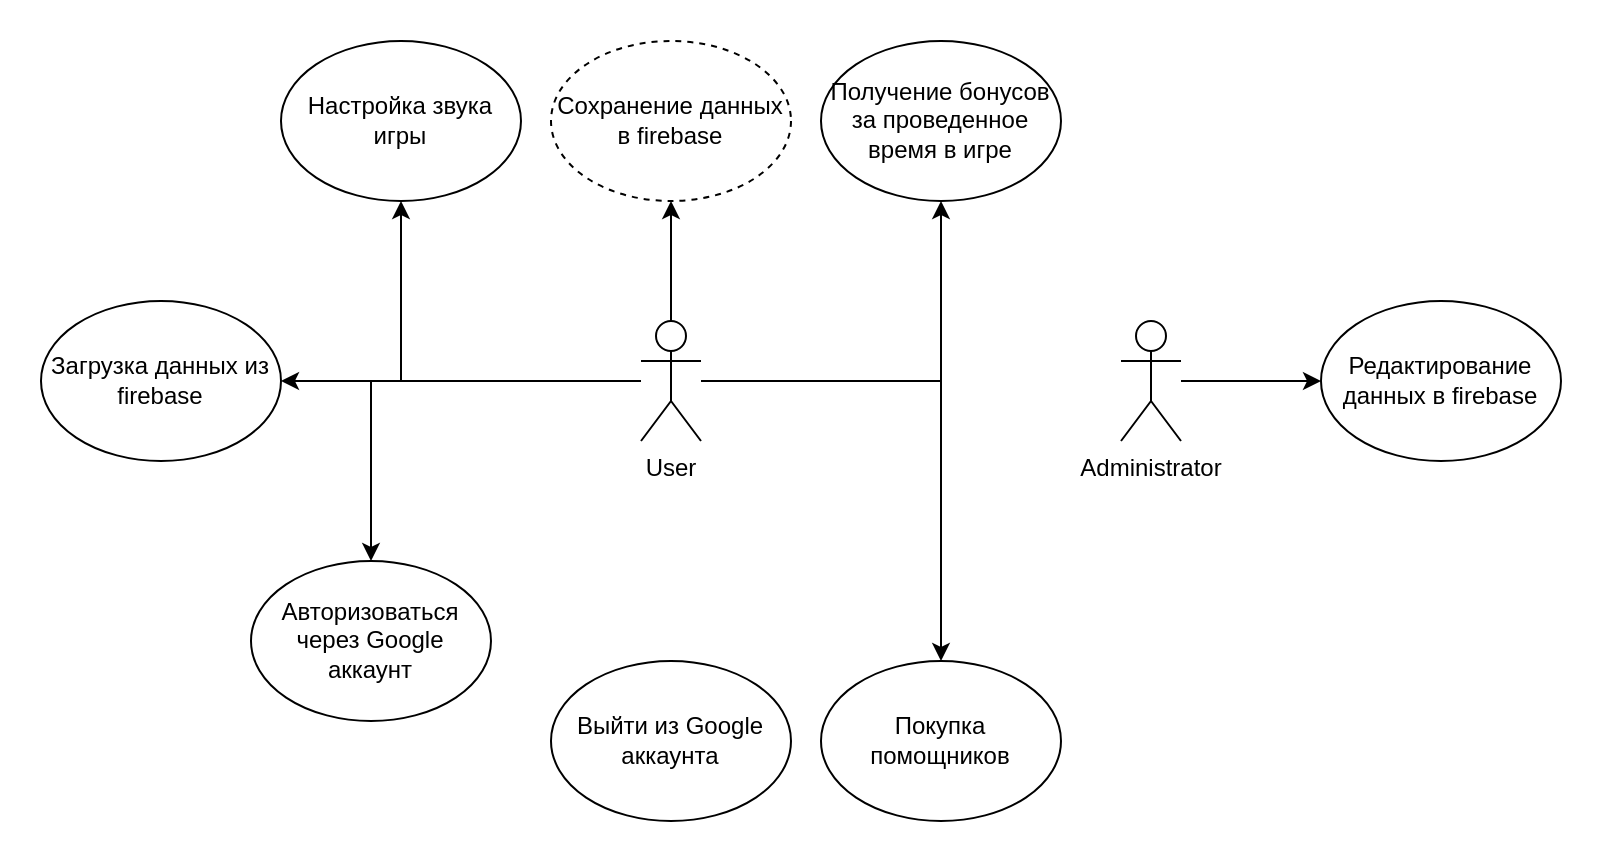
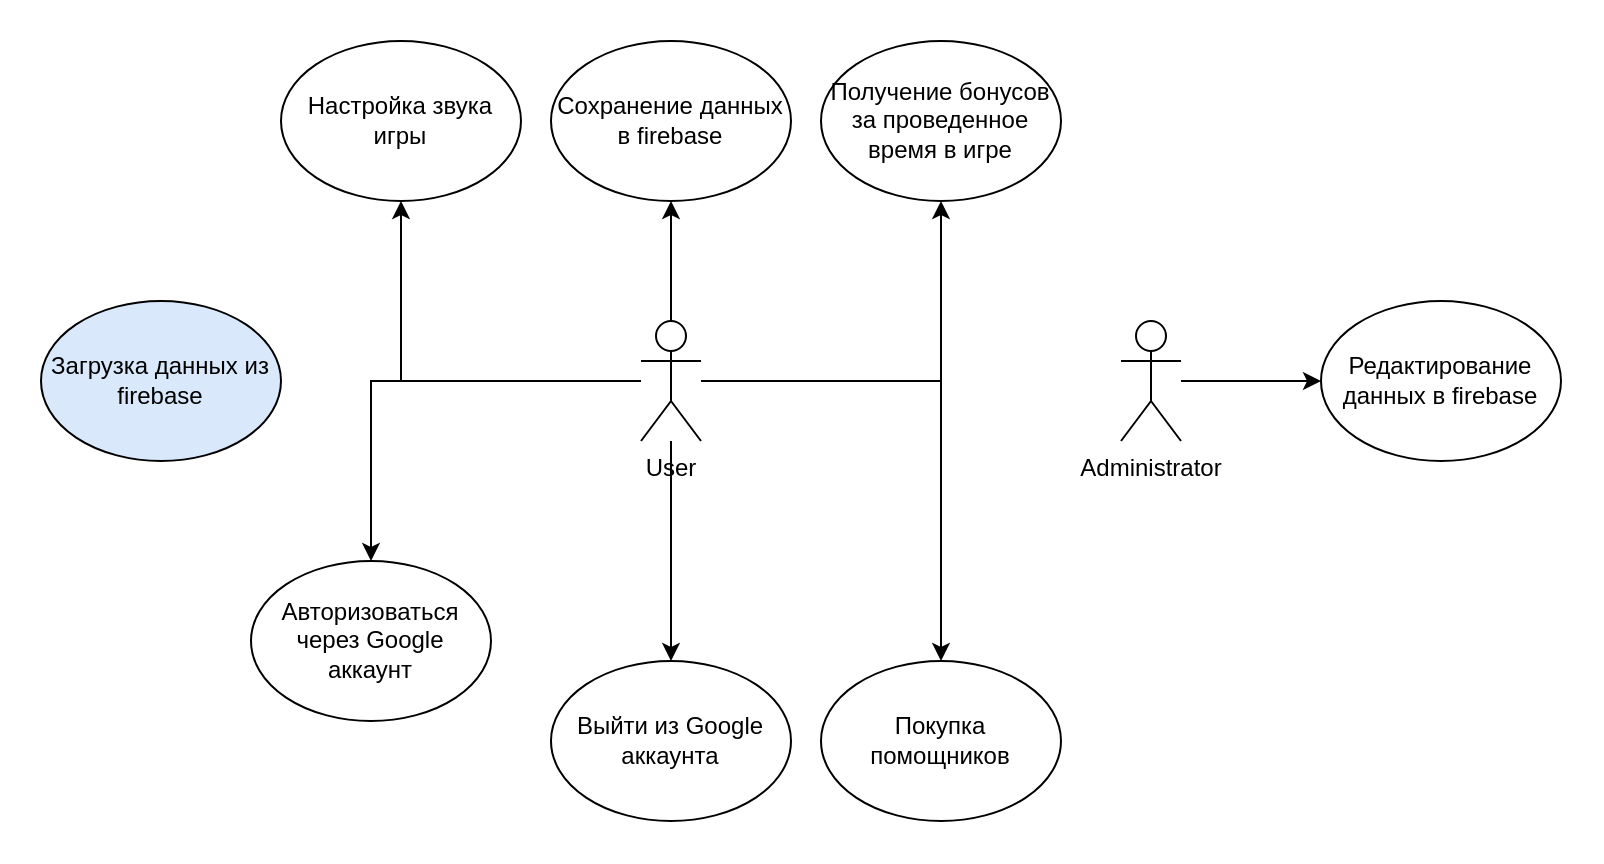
  <mxCell id="0" />
  <mxCell id="1" parent="0" />
  <mxCell id="2" style="edgeStyle=orthogonalEdgeStyle;rounded=0;orthogonalLoop=1;jettySize=auto;html=1;" edge="1" parent="1" source="8" target="9"><mxGeometry relative="1" as="geometry" /></mxCell>
- <mxCell id="3" style="edgeStyle=orthogonalEdgeStyle;rounded=0;orthogonalLoop=1;jettySize=auto;html=1;" edge="1" parent="1" source="8" target="15"><mxGeometry relative="1" as="geometry" /></mxCell>
+ <mxCell id="3" style="edgeStyle=orthogonalEdgeStyle;rounded=0;orthogonalLoop=1;jettySize=auto;html=1;" edge="1" parent="1" source="8" target="10"><mxGeometry relative="1" as="geometry" /></mxCell>
  <mxCell id="4" style="edgeStyle=orthogonalEdgeStyle;rounded=0;orthogonalLoop=1;jettySize=auto;html=1;" edge="1" parent="1" source="8" target="11"><mxGeometry relative="1" as="geometry" /></mxCell>
  <mxCell id="5" style="edgeStyle=orthogonalEdgeStyle;rounded=0;orthogonalLoop=1;jettySize=auto;html=1;" edge="1" parent="1" source="8" target="12"><mxGeometry relative="1" as="geometry" /></mxCell>
  <mxCell id="6" style="edgeStyle=orthogonalEdgeStyle;rounded=0;orthogonalLoop=1;jettySize=auto;html=1;" edge="1" parent="1" source="8" target="13"><mxGeometry relative="1" as="geometry" /></mxCell>
  <mxCell id="7" style="edgeStyle=orthogonalEdgeStyle;rounded=0;orthogonalLoop=1;jettySize=auto;html=1;" edge="1" parent="1" source="8" target="14"><mxGeometry relative="1" as="geometry" /></mxCell>
  <mxCell id="8" value="User" style="shape=umlActor;verticalLabelPosition=bottom;verticalAlign=top;html=1;outlineConnect=0;" vertex="1" parent="1"><mxGeometry x="320" y="160" width="30" height="60" as="geometry" /></mxCell>
  <mxCell id="9" value="Авторизоваться через Google аккаунт" style="ellipse;whiteSpace=wrap;html=1;" vertex="1" parent="1"><mxGeometry x="125" y="280" width="120" height="80" as="geometry" /></mxCell>
  <mxCell id="10" value="Выйти из Google аккаунта" style="ellipse;whiteSpace=wrap;html=1;" vertex="1" parent="1"><mxGeometry x="275" y="330" width="120" height="80" as="geometry" /></mxCell>
  <mxCell id="11" value="Покупка помощников" style="ellipse;whiteSpace=wrap;html=1;" vertex="1" parent="1"><mxGeometry x="410" y="330" width="120" height="80" as="geometry" /></mxCell>
  <mxCell id="12" value="Получение бонусов за проведенное время в игре" style="ellipse;whiteSpace=wrap;html=1;" vertex="1" parent="1"><mxGeometry x="410" y="20" width="120" height="80" as="geometry" /></mxCell>
  <mxCell id="13" value="Настройка звука игры" style="ellipse;whiteSpace=wrap;html=1;" vertex="1" parent="1"><mxGeometry x="140" y="20" width="120" height="80" as="geometry" /></mxCell>
- <mxCell id="14" value="Сохранение данных в firebase" style="ellipse;whiteSpace=wrap;html=1;dashed=1;" vertex="1" parent="1"><mxGeometry x="275" y="20" width="120" height="80" as="geometry" /></mxCell>
- <mxCell id="15" value="Загрузка данных из firebase" style="ellipse;whiteSpace=wrap;html=1;" vertex="1" parent="1"><mxGeometry x="20" y="150" width="120" height="80" as="geometry" /></mxCell>
+ <mxCell id="14" value="Сохранение данных в firebase" style="ellipse;whiteSpace=wrap;html=1;" vertex="1" parent="1"><mxGeometry x="275" y="20" width="120" height="80" as="geometry" /></mxCell>
+ <mxCell id="15" value="Загрузка данных из firebase" style="ellipse;whiteSpace=wrap;html=1;fillColor=#dae8fc;" vertex="1" parent="1"><mxGeometry x="20" y="150" width="120" height="80" as="geometry" /></mxCell>
  <mxCell id="16" style="edgeStyle=orthogonalEdgeStyle;rounded=0;orthogonalLoop=1;jettySize=auto;html=1;" edge="1" parent="1" source="17" target="18"><mxGeometry relative="1" as="geometry" /></mxCell>
  <mxCell id="17" value="Administrator" style="shape=umlActor;verticalLabelPosition=bottom;verticalAlign=top;html=1;outlineConnect=0;" vertex="1" parent="1"><mxGeometry x="560" y="160" width="30" height="60" as="geometry" /></mxCell>
  <mxCell id="18" value="Редактирование данных в firebase" style="ellipse;whiteSpace=wrap;html=1;" vertex="1" parent="1"><mxGeometry x="660" y="150" width="120" height="80" as="geometry" /></mxCell>
